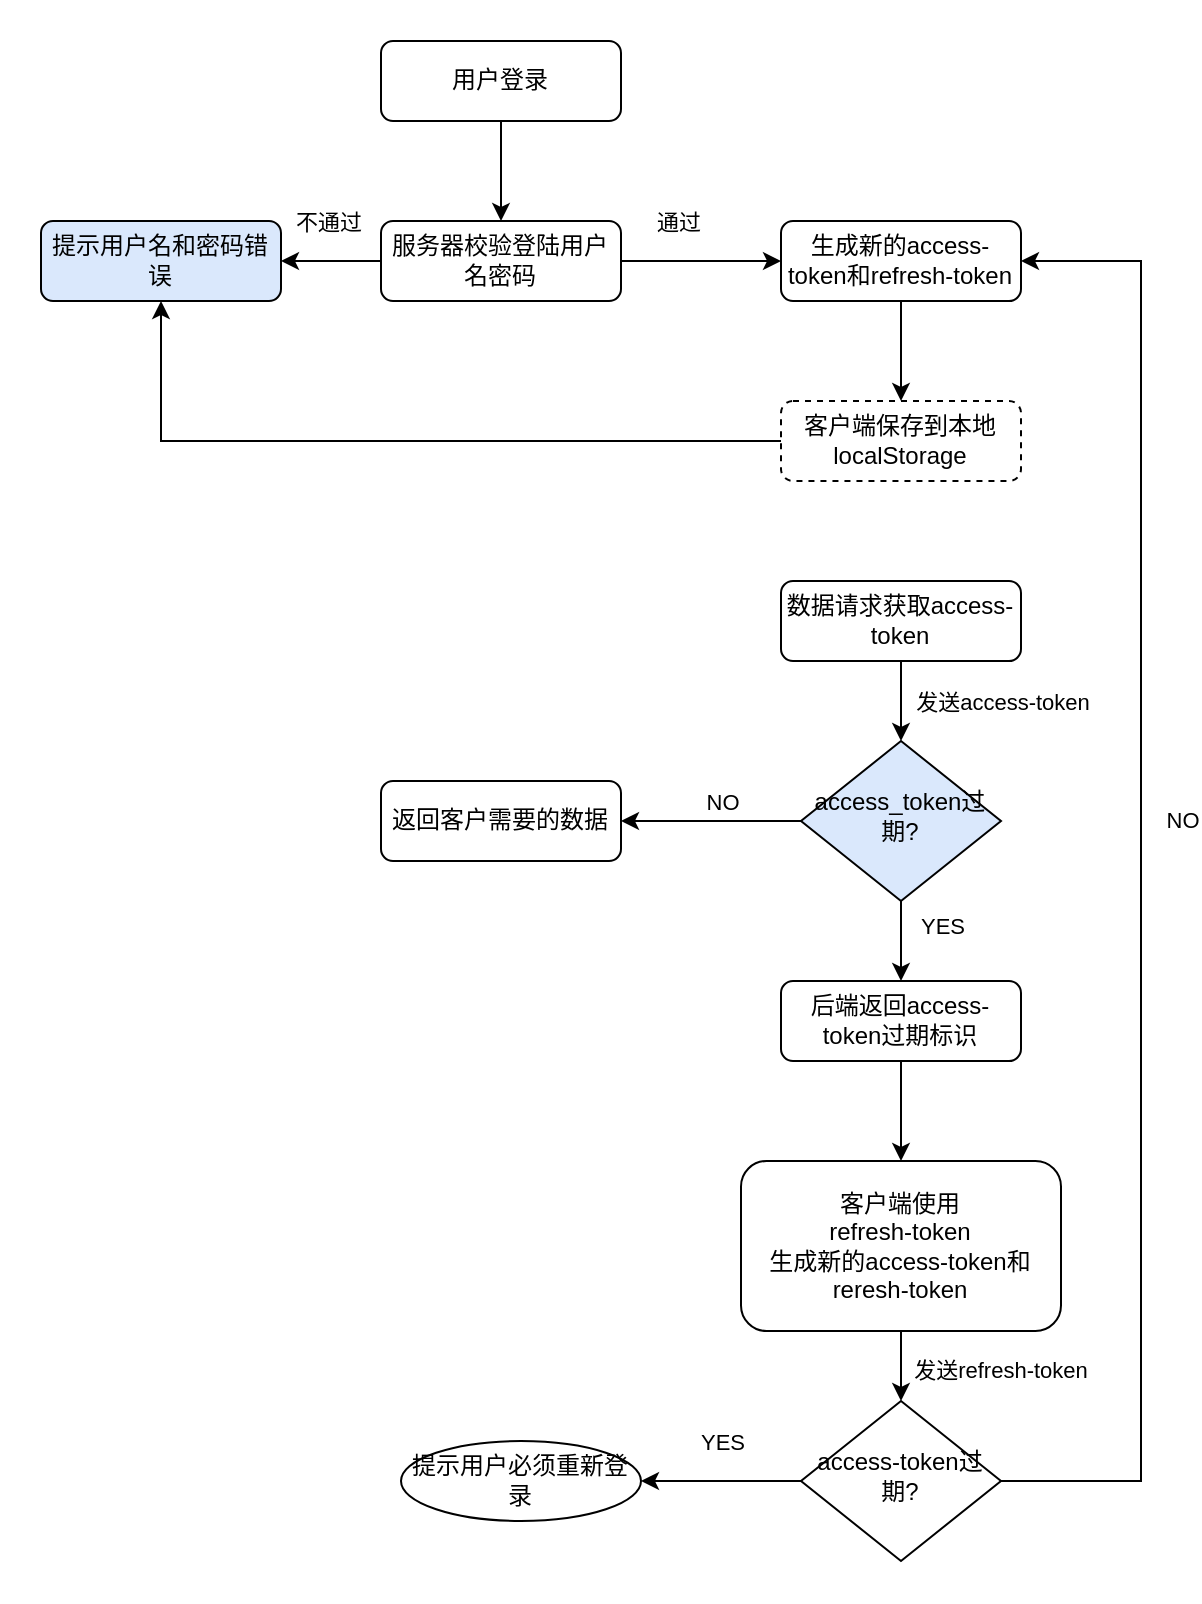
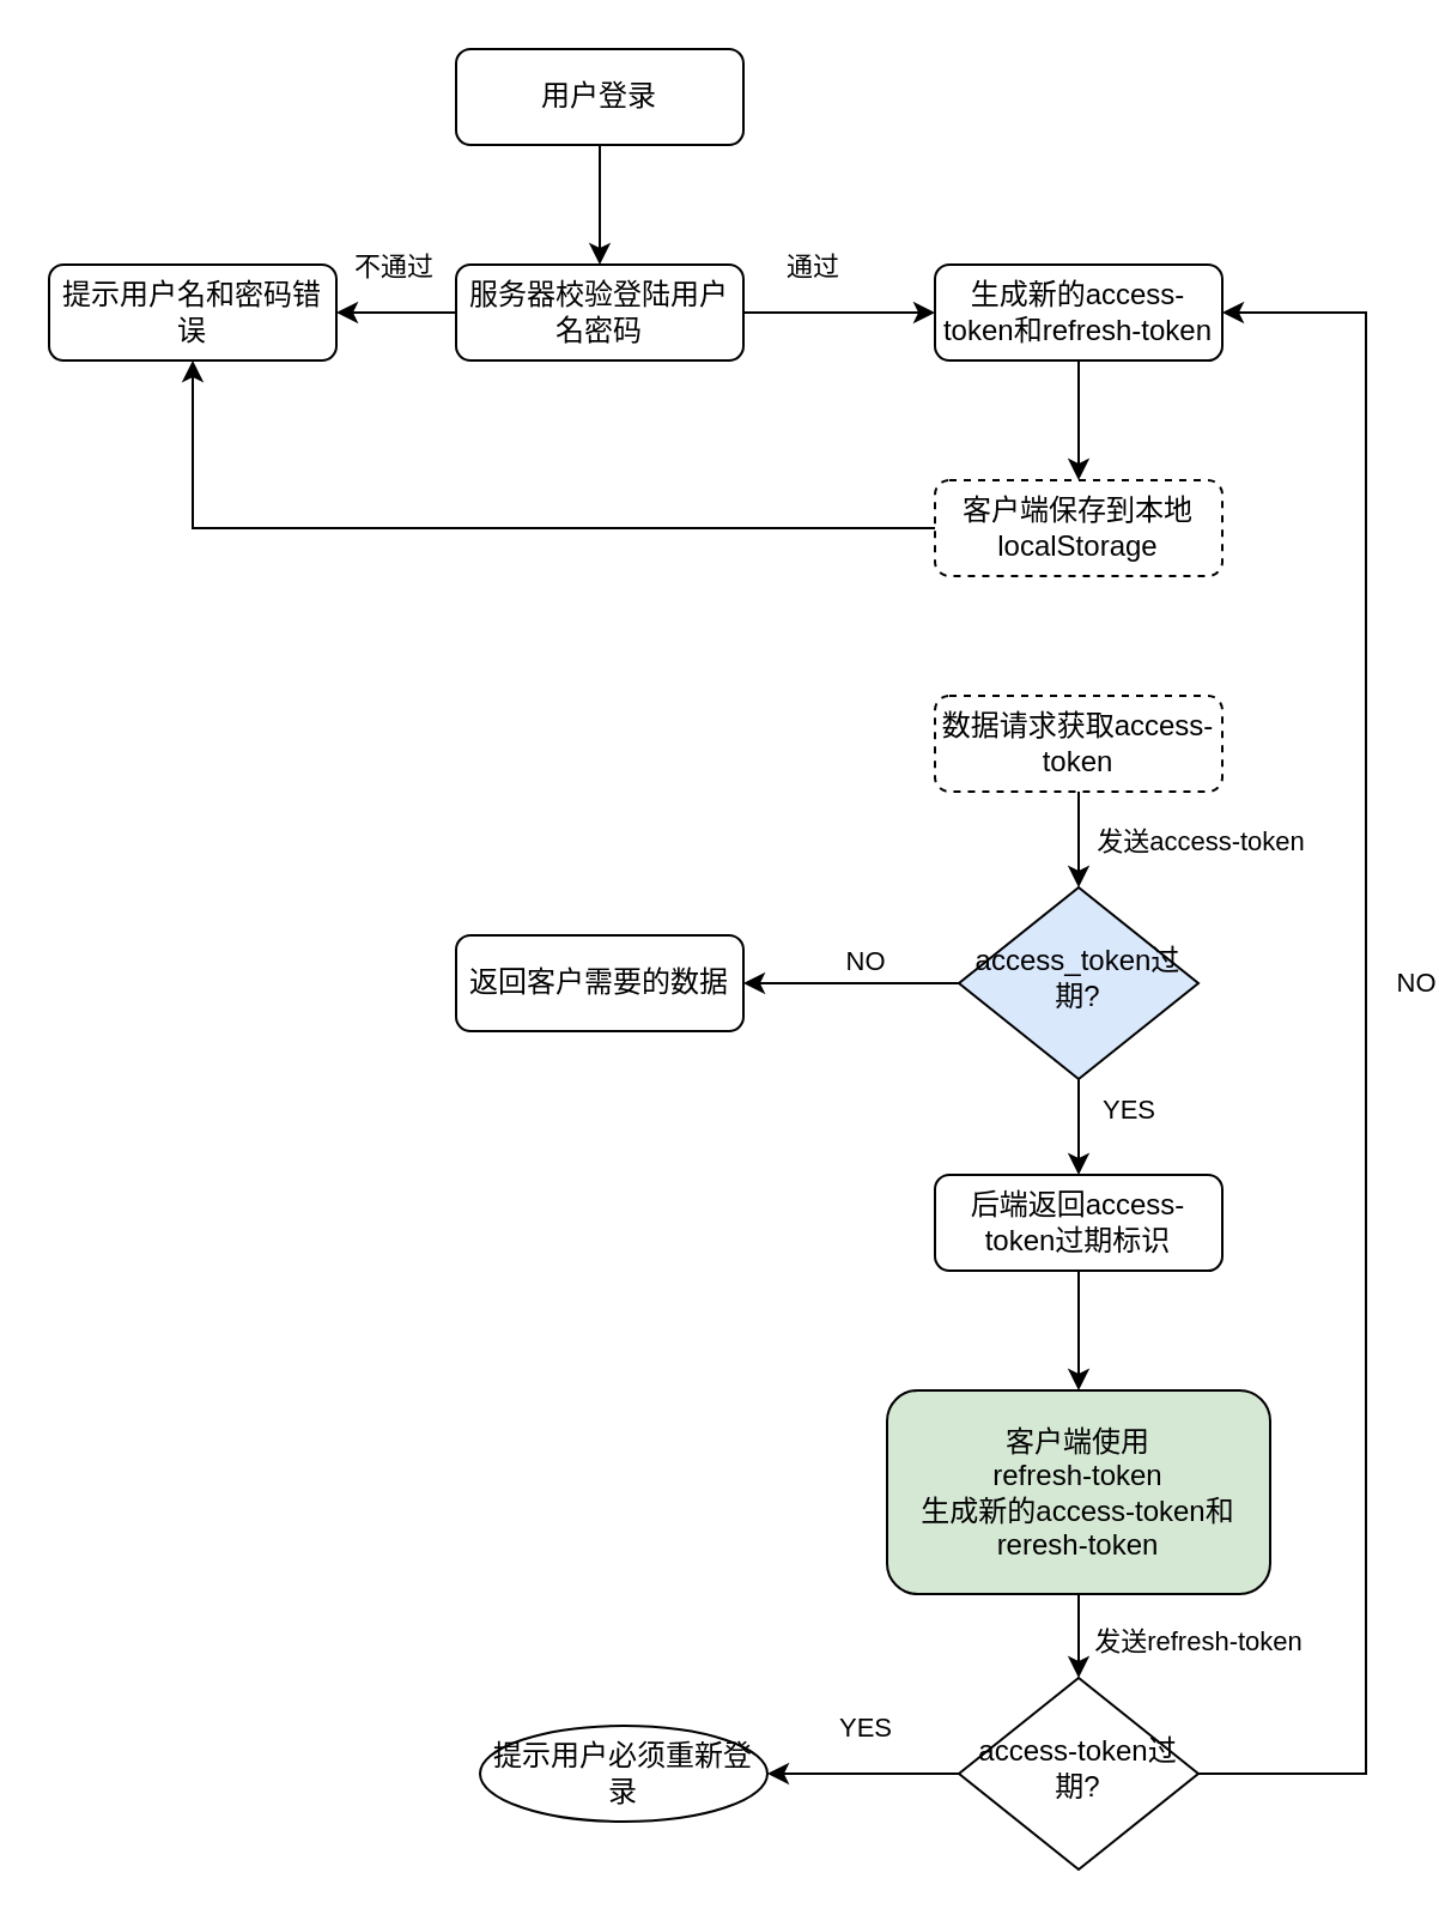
  <mxCell id="0" />
  <mxCell id="1" parent="0" />
  <mxCell id="2" value="" style="edgeStyle=orthogonalEdgeStyle;rounded=0;orthogonalLoop=1;jettySize=auto;html=1;" edge="1" parent="1" source="3" target="10"><mxGeometry relative="1" as="geometry" /></mxCell>
  <mxCell id="3" value="用户登录" style="rounded=1;whiteSpace=wrap;html=1;fontSize=12;glass=0;strokeWidth=1;shadow=0;" parent="1" vertex="1"><mxGeometry x="190" y="20" width="120" height="40" as="geometry" /></mxCell>
  <mxCell id="4" value="" style="edgeStyle=orthogonalEdgeStyle;rounded=0;orthogonalLoop=1;jettySize=auto;html=1;" edge="1" parent="1" source="5" target="12"><mxGeometry relative="1" as="geometry" /></mxCell>
  <mxCell id="5" value="生成新的access-token和refresh-token" style="rounded=1;whiteSpace=wrap;html=1;fontSize=12;glass=0;strokeWidth=1;shadow=0;" parent="1" vertex="1"><mxGeometry x="390" y="110" width="120" height="40" as="geometry" /></mxCell>
  <mxCell id="6" value="" style="edgeStyle=orthogonalEdgeStyle;rounded=0;orthogonalLoop=1;jettySize=auto;html=1;" edge="1" parent="1" source="10" target="5"><mxGeometry relative="1" as="geometry" /></mxCell>
  <mxCell id="7" value="通过" style="edgeLabel;html=1;align=center;verticalAlign=middle;resizable=0;points=[];" vertex="1" connectable="0" parent="6"><mxGeometry x="-0.3" relative="1" as="geometry"><mxPoint y="-20" as="offset" /></mxGeometry></mxCell>
  <mxCell id="8" value="" style="edgeStyle=orthogonalEdgeStyle;rounded=0;orthogonalLoop=1;jettySize=auto;html=1;" edge="1" parent="1" source="10" target="32"><mxGeometry relative="1" as="geometry" /></mxCell>
  <mxCell id="9" value="不通过" style="edgeLabel;html=1;align=center;verticalAlign=middle;resizable=0;points=[];" vertex="1" connectable="0" parent="8"><mxGeometry x="0.08" relative="1" as="geometry"><mxPoint y="-20" as="offset" /></mxGeometry></mxCell>
  <mxCell id="10" value="服务器校验登陆用户名密码" style="rounded=1;whiteSpace=wrap;html=1;fontSize=12;glass=0;strokeWidth=1;shadow=0;" vertex="1" parent="1"><mxGeometry x="190" y="110" width="120" height="40" as="geometry" /></mxCell>
  <mxCell id="11" value="" style="edgeStyle=orthogonalEdgeStyle;rounded=0;orthogonalLoop=1;jettySize=auto;html=1;" edge="1" parent="1" source="12" target="32"><mxGeometry relative="1" as="geometry" /></mxCell>
  <mxCell id="12" value="客户端保存到本地&lt;br&gt;localStorage" style="rounded=1;whiteSpace=wrap;html=1;fontSize=12;glass=0;strokeWidth=1;shadow=0;dashed=1;" vertex="1" parent="1"><mxGeometry x="390" y="200" width="120" height="40" as="geometry" /></mxCell>
  <mxCell id="13" value="" style="edgeStyle=orthogonalEdgeStyle;rounded=0;orthogonalLoop=1;jettySize=auto;html=1;" edge="1" parent="1" source="15" target="20"><mxGeometry relative="1" as="geometry" /></mxCell>
  <mxCell id="14" value="发送access-token" style="edgeLabel;html=1;align=center;verticalAlign=middle;resizable=0;points=[];" vertex="1" connectable="0" parent="13"><mxGeometry x="-0.25" y="-1" relative="1" as="geometry"><mxPoint x="51" y="5" as="offset" /></mxGeometry></mxCell>
- <mxCell id="15" value="数据请求获取access-token" style="rounded=1;whiteSpace=wrap;html=1;fontSize=12;glass=0;strokeWidth=1;shadow=0;" vertex="1" parent="1"><mxGeometry x="390" y="290" width="120" height="40" as="geometry" /></mxCell>
+ <mxCell id="15" value="数据请求获取access-token" style="rounded=1;whiteSpace=wrap;html=1;fontSize=12;glass=0;strokeWidth=1;shadow=0;dashed=1;" vertex="1" parent="1"><mxGeometry x="390" y="290" width="120" height="40" as="geometry" /></mxCell>
  <mxCell id="16" value="" style="edgeStyle=orthogonalEdgeStyle;rounded=0;orthogonalLoop=1;jettySize=auto;html=1;" edge="1" parent="1" source="20" target="22"><mxGeometry relative="1" as="geometry" /></mxCell>
  <mxCell id="17" value="YES" style="edgeLabel;html=1;align=center;verticalAlign=middle;resizable=0;points=[];" vertex="1" connectable="0" parent="16"><mxGeometry x="-0.4" y="-2" relative="1" as="geometry"><mxPoint x="22" as="offset" /></mxGeometry></mxCell>
  <mxCell id="18" value="" style="edgeStyle=orthogonalEdgeStyle;rounded=0;orthogonalLoop=1;jettySize=auto;html=1;" edge="1" parent="1" source="20" target="30"><mxGeometry relative="1" as="geometry" /></mxCell>
  <mxCell id="19" value="NO" style="edgeLabel;html=1;align=center;verticalAlign=middle;resizable=0;points=[];" vertex="1" connectable="0" parent="18"><mxGeometry x="-0.578" relative="1" as="geometry"><mxPoint x="-21" y="-10" as="offset" /></mxGeometry></mxCell>
  <mxCell id="20" value="access_token过期?" style="rhombus;whiteSpace=wrap;html=1;shadow=0;fontFamily=Helvetica;fontSize=12;align=center;strokeWidth=1;spacing=6;spacingTop=-4;fillColor=#dae8fc;" vertex="1" parent="1"><mxGeometry x="400" y="370" width="100" height="80" as="geometry" /></mxCell>
  <mxCell id="21" value="" style="edgeStyle=orthogonalEdgeStyle;rounded=0;orthogonalLoop=1;jettySize=auto;html=1;" edge="1" parent="1" source="22" target="24"><mxGeometry relative="1" as="geometry" /></mxCell>
  <mxCell id="22" value="后端返回access-token过期标识" style="rounded=1;whiteSpace=wrap;html=1;fontSize=12;glass=0;strokeWidth=1;shadow=0;" vertex="1" parent="1"><mxGeometry x="390" y="490" width="120" height="40" as="geometry" /></mxCell>
  <mxCell id="23" value="发送refresh-token" style="edgeStyle=orthogonalEdgeStyle;rounded=0;orthogonalLoop=1;jettySize=auto;html=1;" edge="1" parent="1" source="24" target="29"><mxGeometry x="0.333" y="50" relative="1" as="geometry"><mxPoint as="offset" /></mxGeometry></mxCell>
- <mxCell id="24" value="客户端使用&lt;br&gt;refresh-token&lt;br&gt;生成新的access-token和reresh-token&lt;br&gt;" style="rounded=1;whiteSpace=wrap;html=1;fontSize=12;glass=0;strokeWidth=1;shadow=0;" vertex="1" parent="1"><mxGeometry x="370" y="580" width="160" height="85" as="geometry" /></mxCell>
+ <mxCell id="24" value="客户端使用&lt;br&gt;refresh-token&lt;br&gt;生成新的access-token和reresh-token&lt;br&gt;" style="rounded=1;whiteSpace=wrap;html=1;fontSize=12;glass=0;strokeWidth=1;shadow=0;fillColor=#d5e8d4;" vertex="1" parent="1"><mxGeometry x="370" y="580" width="160" height="85" as="geometry" /></mxCell>
  <mxCell id="25" value="" style="edgeStyle=orthogonalEdgeStyle;rounded=0;orthogonalLoop=1;jettySize=auto;html=1;" edge="1" parent="1" source="29" target="31"><mxGeometry relative="1" as="geometry" /></mxCell>
  <mxCell id="26" value="YES" style="edgeLabel;html=1;align=center;verticalAlign=middle;resizable=0;points=[];" vertex="1" connectable="0" parent="25"><mxGeometry x="-0.2" y="-2" relative="1" as="geometry"><mxPoint x="-8" y="-18" as="offset" /></mxGeometry></mxCell>
  <mxCell id="27" style="edgeStyle=orthogonalEdgeStyle;rounded=0;orthogonalLoop=1;jettySize=auto;html=1;entryX=1;entryY=0.5;entryDx=0;entryDy=0;" edge="1" parent="1" source="29" target="5"><mxGeometry relative="1" as="geometry"><Array as="points"><mxPoint x="570" y="740" /><mxPoint x="570" y="130" /></Array></mxGeometry></mxCell>
  <mxCell id="28" value="NO" style="edgeLabel;html=1;align=center;verticalAlign=middle;resizable=0;points=[];" vertex="1" connectable="0" parent="27"><mxGeometry x="-0.147" y="1" relative="1" as="geometry"><mxPoint x="21" y="-85" as="offset" /></mxGeometry></mxCell>
  <mxCell id="29" value="access-token过期?" style="rhombus;whiteSpace=wrap;html=1;shadow=0;fontFamily=Helvetica;fontSize=12;align=center;strokeWidth=1;spacing=6;spacingTop=-4;" vertex="1" parent="1"><mxGeometry x="400" y="700" width="100" height="80" as="geometry" /></mxCell>
  <mxCell id="30" value="返回客户需要的数据" style="rounded=1;whiteSpace=wrap;html=1;fontSize=12;glass=0;strokeWidth=1;shadow=0;" vertex="1" parent="1"><mxGeometry x="190" y="390" width="120" height="40" as="geometry" /></mxCell>
  <mxCell id="31" value="提示用户必须重新登录" style="ellipse;whiteSpace=wrap;html=1;fontSize=12;glass=0;strokeWidth=1;shadow=0;" vertex="1" parent="1"><mxGeometry x="200" y="720" width="120" height="40" as="geometry" /></mxCell>
- <mxCell id="32" value="提示用户名和密码错误" style="rounded=1;whiteSpace=wrap;html=1;fontSize=12;glass=0;strokeWidth=1;shadow=0;fillColor=#dae8fc;" vertex="1" parent="1"><mxGeometry x="20" y="110" width="120" height="40" as="geometry" /></mxCell>
+ <mxCell id="32" value="提示用户名和密码错误" style="rounded=1;whiteSpace=wrap;html=1;fontSize=12;glass=0;strokeWidth=1;shadow=0;" vertex="1" parent="1"><mxGeometry x="20" y="110" width="120" height="40" as="geometry" /></mxCell>
